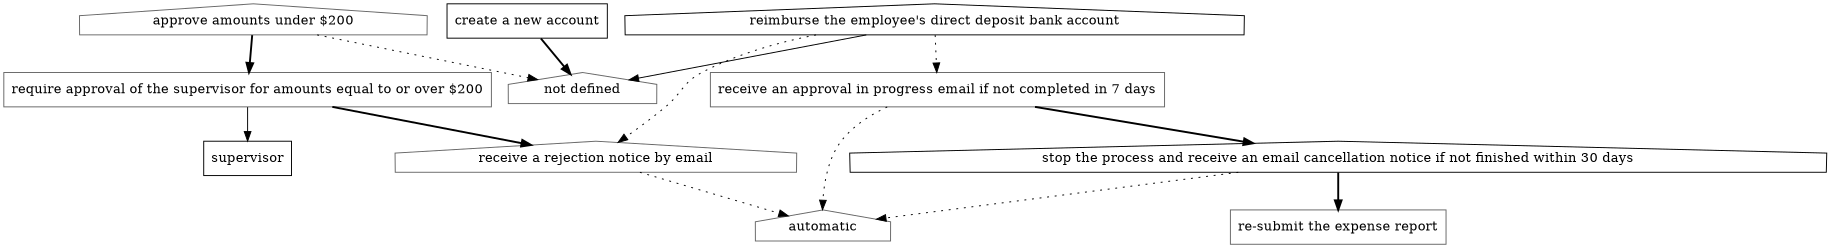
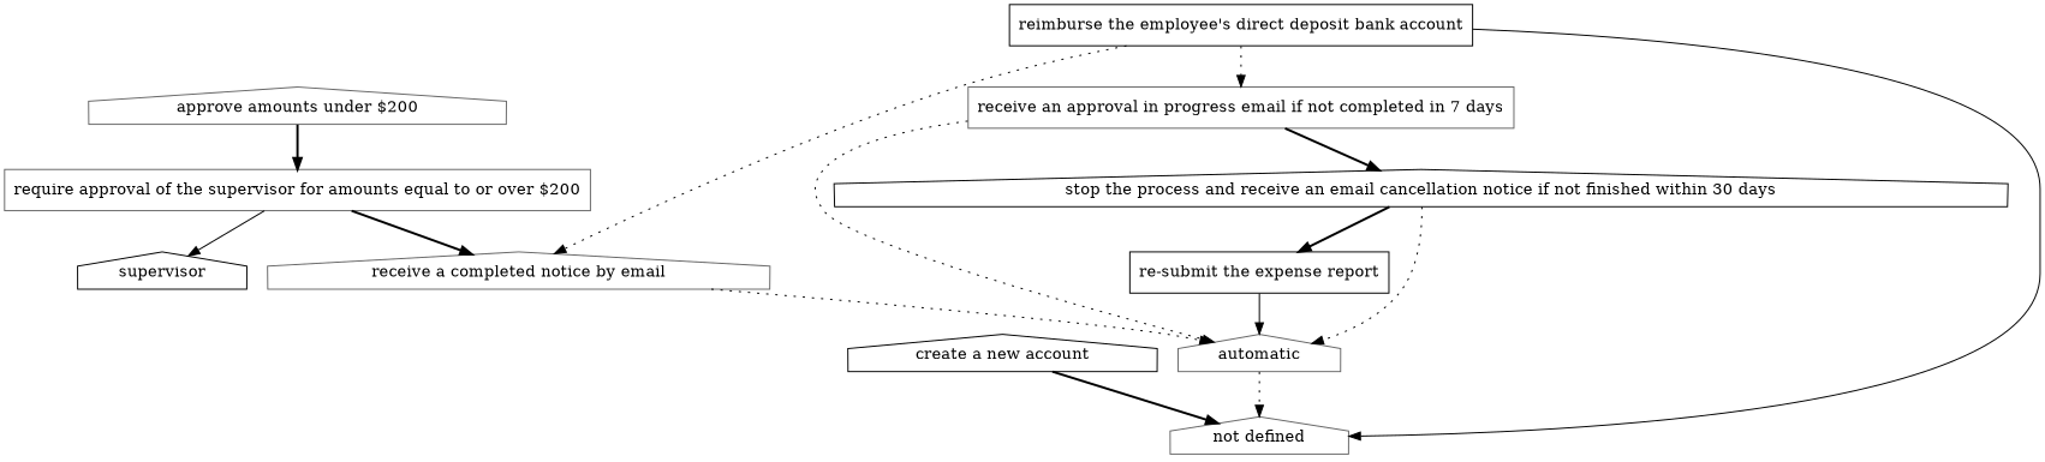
  strict digraph {
    node [color=gray40 shape=house]
    edge [attrs="{'type': 'actor performer', 'label': 'actor performer'}" style=dotted]
-   "create a new account" [attrs="{'type': 'Activity', 'label': 'create a new account'}" color=black shape=box]
+   "create a new account" [attrs="{'type': 'Activity', 'label': 'create a new account'}" color=black]
    "not defined" [attrs="{'type': 'Actor', 'label': 'not defined'}"]
    "approve amounts under $200" [attrs="{'type': 'Activity', 'label': 'approve amounts under $200'}"]
    "require approval of the supervisor for amounts equal to or over $200" [attrs="{'type': 'Activity', 'label': 'require approval of the supervisor for amounts equal to or over $200'}" shape=box]
-   "receive a rejection notice by email" [attrs="{'type': 'Activity', 'label': 'receive a rejection notice by email'}"]
-   supervisor [attrs="{'type': 'Actor', 'label': 'supervisor'}" color=black shape=box]
+   "receive a rejection notice by email" [attrs="{'type': 'Activity', 'label': 'receive a rejection notice by email'}" label="receive a completed notice by email"]
+   supervisor [attrs="{'type': 'Actor', 'label': 'supervisor'}" color=black]
    n7 [attrs="{'type': 'Actor', 'label': 'employee'}" label=automatic]
-   "reimburse the employee's direct deposit bank account" [attrs="{'type': 'Activity', 'label': \"reimburse the employee's direct deposit bank account\"}" color=black]
+   "reimburse the employee's direct deposit bank account" [attrs="{'type': 'Activity', 'label': \"reimburse the employee's direct deposit bank account\"}" color=black shape=box]
    "receive an approval in progress email if not completed in 7 days" [attrs="{'type': 'Activity', 'label': 'receive an approval in progress email if not completed in 7 days'}" shape=box]
    "stop the process and receive an email cancellation notice if not finished within 30 days" [attrs="{'type': 'Activity', 'label': 'stop the process and receive an email cancellation notice if not finished within 30 days'}" color=black]
-   "re-submit the expense report" [attrs="{'type': 'Activity', 'label': 're-submit the expense report'}" shape=box]
+   "re-submit the expense report" [attrs="{'type': 'Activity', 'label': 're-submit the expense report'}" color=black shape=box]
    "create a new account" -> "not defined" [style=bold]
-   "approve amounts under $200" -> "not defined"
+   n7 -> "not defined"
    "approve amounts under $200" -> "require approval of the supervisor for amounts equal to or over $200" [attrs="{'type': 'flow', 'label': 'flow'}" style=bold]
    "require approval of the supervisor for amounts equal to or over $200" -> "receive a rejection notice by email" [attrs="{'type': 'flow', 'label': 'flow'}" style=bold]
    "require approval of the supervisor for amounts equal to or over $200" -> supervisor [style=solid]
    "receive a rejection notice by email" -> n7
    "reimburse the employee's direct deposit bank account" -> "not defined" [style=solid]
    "reimburse the employee's direct deposit bank account" -> "receive a rejection notice by email" [attrs="{'type': 'flow', 'label': 'flow'}"]
    "reimburse the employee's direct deposit bank account" -> "receive an approval in progress email if not completed in 7 days" [attrs="{'type': 'flow', 'label': 'flow'}"]
    "receive an approval in progress email if not completed in 7 days" -> n7
    "receive an approval in progress email if not completed in 7 days" -> "stop the process and receive an email cancellation notice if not finished within 30 days" [attrs="{'type': 'flow', 'label': 'flow'}" style=bold]
    "stop the process and receive an email cancellation notice if not finished within 30 days" -> n7
    "stop the process and receive an email cancellation notice if not finished within 30 days" -> "re-submit the expense report" [attrs="{'type': 'flow', 'label': 'flow'}" style=bold]
+   "re-submit the expense report" -> n7 [style=solid]
  }
